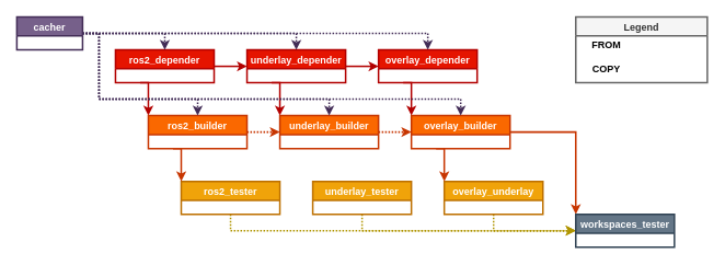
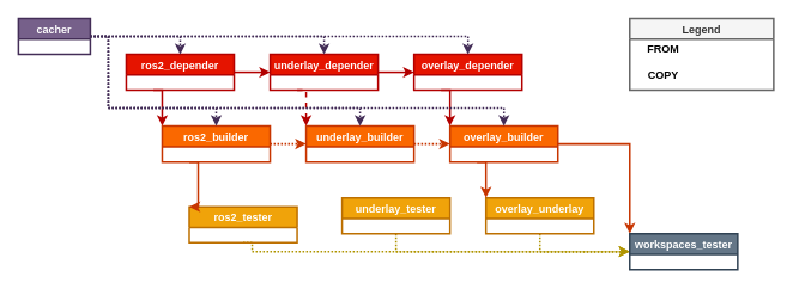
  <mxCell id="0" />
  <mxCell id="1" parent="0" />
  <mxCell id="2" value="cacher" style="swimlane;strokeColor=#432D57;fillColor=#76608a;fontColor=#ffffff;strokeWidth=2;" parent="1" vertex="1"><mxGeometry x="20" y="20" width="80" height="40" as="geometry"><mxRectangle x="420" y="20" width="70" height="23" as="alternateBounds" /></mxGeometry></mxCell>
  <mxCell id="3" style="edgeStyle=orthogonalEdgeStyle;rounded=0;orthogonalLoop=1;jettySize=auto;html=1;exitX=1;exitY=0.5;exitDx=0;exitDy=0;fillColor=#e51400;strokeColor=#B20000;entryX=0;entryY=0.5;entryDx=0;entryDy=0;strokeWidth=2;" edge="1" parent="1" source="5" target="8"><mxGeometry relative="1" as="geometry"><mxPoint x="340" y="100" as="targetPoint" /><Array as="points"><mxPoint x="300" y="80" /><mxPoint x="300" y="80" /></Array></mxGeometry></mxCell>
  <mxCell id="4" style="edgeStyle=orthogonalEdgeStyle;rounded=0;orthogonalLoop=1;jettySize=auto;html=1;exitX=0.25;exitY=1;exitDx=0;exitDy=0;entryX=0;entryY=0;entryDx=0;entryDy=0;fillColor=#e51400;strokeColor=#B20000;strokeWidth=2;" edge="1" parent="1" source="5" target="12"><mxGeometry relative="1" as="geometry"><mxPoint x="310" y="240" as="targetPoint" /><Array as="points"><mxPoint x="180" y="100" /></Array></mxGeometry></mxCell>
  <mxCell id="5" value="ros2_depender" style="swimlane;strokeColor=#B20000;fillColor=#e51400;fontColor=#ffffff;strokeWidth=2;" vertex="1" parent="1"><mxGeometry x="140" y="60" width="120" height="40" as="geometry"><mxRectangle x="240" y="160" width="70" height="23" as="alternateBounds" /></mxGeometry></mxCell>
  <mxCell id="6" style="edgeStyle=orthogonalEdgeStyle;rounded=0;orthogonalLoop=1;jettySize=auto;html=1;exitX=1;exitY=0.5;exitDx=0;exitDy=0;fillColor=#e51400;strokeColor=#B20000;strokeWidth=2;entryX=0;entryY=0.5;entryDx=0;entryDy=0;" edge="1" parent="1" source="8" target="10"><mxGeometry relative="1" as="geometry"><mxPoint x="450" y="-10" as="targetPoint" /><Array as="points" /></mxGeometry></mxCell>
- <mxCell id="7" style="edgeStyle=orthogonalEdgeStyle;rounded=0;orthogonalLoop=1;jettySize=auto;html=1;entryX=0;entryY=0;entryDx=0;entryDy=0;fillColor=#e51400;strokeColor=#B20000;exitX=0.25;exitY=1;exitDx=0;exitDy=0;strokeWidth=2;" edge="1" parent="1" source="8" target="14"><mxGeometry relative="1" as="geometry"><mxPoint x="460" y="100" as="sourcePoint" /><Array as="points"><mxPoint x="340" y="100" /></Array></mxGeometry></mxCell>
+ <mxCell id="7" style="edgeStyle=orthogonalEdgeStyle;rounded=0;orthogonalLoop=1;jettySize=auto;html=1;entryX=0;entryY=0;entryDx=0;entryDy=0;fillColor=#e51400;strokeColor=#B20000;exitX=0.25;exitY=1;exitDx=0;exitDy=0;strokeWidth=2;dashed=1;" edge="1" parent="1" source="8" target="14"><mxGeometry relative="1" as="geometry"><mxPoint x="460" y="100" as="sourcePoint" /><Array as="points"><mxPoint x="340" y="100" /></Array></mxGeometry></mxCell>
  <mxCell id="8" value="underlay_depender" style="swimlane;strokeColor=#B20000;fillColor=#e51400;fontColor=#ffffff;strokeWidth=2;" vertex="1" parent="1"><mxGeometry x="300" y="60" width="120" height="40" as="geometry"><mxRectangle x="420" y="20" width="70" height="23" as="alternateBounds" /></mxGeometry></mxCell>
  <mxCell id="9" style="edgeStyle=orthogonalEdgeStyle;rounded=0;orthogonalLoop=1;jettySize=auto;html=1;exitX=0.25;exitY=1;exitDx=0;exitDy=0;entryX=0;entryY=0;entryDx=0;entryDy=0;fillColor=#e51400;strokeColor=#B20000;strokeWidth=2;" edge="1" parent="1" source="10" target="16"><mxGeometry relative="1" as="geometry"><mxPoint x="790" y="150" as="targetPoint" /><Array as="points"><mxPoint x="500" y="100" /></Array></mxGeometry></mxCell>
  <mxCell id="10" value="overlay_depender" style="swimlane;strokeColor=#B20000;fillColor=#e51400;fontColor=#ffffff;strokeWidth=2;" vertex="1" parent="1"><mxGeometry x="460" y="60" width="120" height="40" as="geometry"><mxRectangle x="420" y="20" width="70" height="23" as="alternateBounds" /></mxGeometry></mxCell>
  <mxCell id="11" style="edgeStyle=orthogonalEdgeStyle;rounded=0;orthogonalLoop=1;jettySize=auto;html=1;exitX=1;exitY=0.5;exitDx=0;exitDy=0;entryX=0;entryY=0.5;entryDx=0;entryDy=0;dashed=1;fillColor=#fa6800;strokeColor=#C73500;strokeWidth=2;dashPattern=1 1;" edge="1" parent="1" source="12" target="14"><mxGeometry relative="1" as="geometry" /></mxCell>
  <mxCell id="12" value="ros2_builder" style="swimlane;strokeColor=#C73500;fillColor=#fa6800;fontColor=#ffffff;strokeWidth=2;" vertex="1" parent="1"><mxGeometry x="180" y="140" width="120" height="40" as="geometry"><mxRectangle x="420" y="20" width="70" height="23" as="alternateBounds" /></mxGeometry></mxCell>
  <mxCell id="13" style="edgeStyle=orthogonalEdgeStyle;rounded=0;orthogonalLoop=1;jettySize=auto;html=1;exitX=1;exitY=0.5;exitDx=0;exitDy=0;entryX=0;entryY=0.5;entryDx=0;entryDy=0;dashed=1;fillColor=#fa6800;strokeColor=#C73500;strokeWidth=2;dashPattern=1 1;" edge="1" parent="1" source="14" target="16"><mxGeometry relative="1" as="geometry" /></mxCell>
  <mxCell id="14" value="underlay_builder" style="swimlane;strokeColor=#C73500;fillColor=#fa6800;fontColor=#ffffff;strokeWidth=2;" vertex="1" parent="1"><mxGeometry x="340" y="140" width="120" height="40" as="geometry"><mxRectangle x="420" y="20" width="70" height="23" as="alternateBounds" /></mxGeometry></mxCell>
  <mxCell id="15" style="edgeStyle=orthogonalEdgeStyle;rounded=0;orthogonalLoop=1;jettySize=auto;html=1;exitX=1;exitY=0.5;exitDx=0;exitDy=0;entryX=0;entryY=0;entryDx=0;entryDy=0;strokeColor=#C73500;fillColor=#fa6800;strokeWidth=2;" edge="1" parent="1" source="16" target="25"><mxGeometry relative="1" as="geometry" /></mxCell>
  <mxCell id="16" value="overlay_builder" style="swimlane;strokeColor=#C73500;fillColor=#fa6800;fontColor=#ffffff;strokeWidth=2;" vertex="1" parent="1"><mxGeometry x="500" y="140" width="120" height="40" as="geometry"><mxRectangle x="420" y="20" width="70" height="23" as="alternateBounds" /></mxGeometry></mxCell>
  <mxCell id="17" style="edgeStyle=orthogonalEdgeStyle;rounded=0;orthogonalLoop=1;jettySize=auto;html=1;exitX=0.5;exitY=1;exitDx=0;exitDy=0;entryX=0;entryY=0.5;entryDx=0;entryDy=0;dashed=1;fillColor=#e3c800;strokeColor=#B09500;strokeWidth=2;dashPattern=1 1;" edge="1" parent="1" source="18" target="25"><mxGeometry relative="1" as="geometry"><Array as="points"><mxPoint x="280" y="280" /></Array></mxGeometry></mxCell>
- <mxCell id="18" value="ros2_tester" style="swimlane;strokeColor=#BD7000;fillColor=#f0a30a;fontColor=#ffffff;strokeWidth=2;" vertex="1" parent="1"><mxGeometry x="220" y="220" width="120" height="40" as="geometry"><mxRectangle x="420" y="20" width="70" height="23" as="alternateBounds" /></mxGeometry></mxCell>
+ <mxCell id="18" value="ros2_tester" style="swimlane;strokeColor=#BD7000;fillColor=#f0a30a;fontColor=#ffffff;strokeWidth=2;" vertex="1" parent="1"><mxGeometry x="210" y="230" width="120" height="40" as="geometry"><mxRectangle x="420" y="20" width="70" height="23" as="alternateBounds" /></mxGeometry></mxCell>
  <mxCell id="19" style="edgeStyle=orthogonalEdgeStyle;rounded=0;orthogonalLoop=1;jettySize=auto;html=1;exitX=0.5;exitY=1;exitDx=0;exitDy=0;entryX=0;entryY=0.5;entryDx=0;entryDy=0;dashed=1;fillColor=#e3c800;strokeColor=#B09500;strokeWidth=2;dashPattern=1 1;" edge="1" parent="1" source="20" target="25"><mxGeometry relative="1" as="geometry"><Array as="points"><mxPoint x="440" y="280" /></Array></mxGeometry></mxCell>
  <mxCell id="20" value="underlay_tester" style="swimlane;strokeColor=#BD7000;fillColor=#f0a30a;fontColor=#ffffff;strokeWidth=2;" vertex="1" parent="1"><mxGeometry x="380" y="220" width="120" height="40" as="geometry"><mxRectangle x="420" y="20" width="70" height="23" as="alternateBounds" /></mxGeometry></mxCell>
  <mxCell id="21" style="edgeStyle=orthogonalEdgeStyle;rounded=0;orthogonalLoop=1;jettySize=auto;html=1;exitX=0.5;exitY=1;exitDx=0;exitDy=0;entryX=0;entryY=0.5;entryDx=0;entryDy=0;dashed=1;fillColor=#e3c800;strokeColor=#B09500;strokeWidth=2;dashPattern=1 1;" edge="1" parent="1" source="22" target="25"><mxGeometry relative="1" as="geometry" /></mxCell>
  <mxCell id="22" value="overlay_underlay" style="swimlane;strokeColor=#BD7000;fillColor=#f0a30a;fontColor=#ffffff;strokeWidth=2;" vertex="1" parent="1"><mxGeometry x="540" y="220" width="120" height="40" as="geometry"><mxRectangle x="420" y="20" width="70" height="23" as="alternateBounds" /></mxGeometry></mxCell>
  <mxCell id="23" style="edgeStyle=orthogonalEdgeStyle;rounded=0;orthogonalLoop=1;jettySize=auto;html=1;entryX=0;entryY=0;entryDx=0;entryDy=0;exitX=0.25;exitY=1;exitDx=0;exitDy=0;fillColor=#fa6800;strokeColor=#C73500;strokeWidth=2;" edge="1" target="18" parent="1" source="12"><mxGeometry relative="1" as="geometry"><mxPoint x="280" y="250" as="sourcePoint" /><Array as="points"><mxPoint x="220" y="180" /></Array></mxGeometry></mxCell>
  <mxCell id="24" style="edgeStyle=orthogonalEdgeStyle;rounded=0;orthogonalLoop=1;jettySize=auto;html=1;entryX=0;entryY=0;entryDx=0;entryDy=0;exitX=0.25;exitY=1;exitDx=0;exitDy=0;fillColor=#fa6800;strokeColor=#C73500;strokeWidth=2;" edge="1" target="22" parent="1" source="16"><mxGeometry relative="1" as="geometry"><mxPoint x="760" y="150" as="sourcePoint" /><Array as="points"><mxPoint x="540" y="180" /></Array></mxGeometry></mxCell>
  <mxCell id="25" value="workspaces_tester" style="swimlane;strokeColor=#314354;fillColor=#647687;fontColor=#ffffff;strokeWidth=2;" vertex="1" parent="1"><mxGeometry x="700" y="260" width="120" height="40" as="geometry"><mxRectangle x="420" y="20" width="70" height="23" as="alternateBounds" /></mxGeometry></mxCell>
  <mxCell id="26" style="edgeStyle=orthogonalEdgeStyle;rounded=0;orthogonalLoop=1;jettySize=auto;html=1;exitX=1;exitY=0.5;exitDx=0;exitDy=0;entryX=0.5;entryY=0;entryDx=0;entryDy=0;dashed=1;fillColor=#76608a;strokeColor=#432D57;strokeWidth=2;dashPattern=1 1;" edge="1" parent="1" source="2" target="12"><mxGeometry relative="1" as="geometry"><mxPoint x="70" y="-10" as="sourcePoint" /><mxPoint x="710" y="30" as="targetPoint" /><Array as="points"><mxPoint x="120" y="40" /><mxPoint x="120" y="120" /><mxPoint x="240" y="120" /></Array></mxGeometry></mxCell>
  <mxCell id="27" style="edgeStyle=orthogonalEdgeStyle;rounded=0;orthogonalLoop=1;jettySize=auto;html=1;exitX=1;exitY=0.5;exitDx=0;exitDy=0;entryX=0.5;entryY=0;entryDx=0;entryDy=0;dashed=1;fillColor=#76608a;strokeColor=#432D57;strokeWidth=2;dashPattern=1 1;" edge="1" parent="1" source="2" target="14"><mxGeometry relative="1" as="geometry"><mxPoint x="70" y="-10" as="sourcePoint" /><mxPoint x="310" y="190" as="targetPoint" /><Array as="points"><mxPoint x="120" y="40" /><mxPoint x="120" y="120" /><mxPoint x="400" y="120" /></Array></mxGeometry></mxCell>
  <mxCell id="28" style="edgeStyle=orthogonalEdgeStyle;rounded=0;orthogonalLoop=1;jettySize=auto;html=1;exitX=1;exitY=0.5;exitDx=0;exitDy=0;entryX=0.5;entryY=0;entryDx=0;entryDy=0;dashed=1;fillColor=#76608a;strokeColor=#432D57;strokeWidth=2;dashPattern=1 1;" edge="1" parent="1" source="2" target="16"><mxGeometry relative="1" as="geometry"><mxPoint x="70" y="-10" as="sourcePoint" /><mxPoint x="550" y="190" as="targetPoint" /><Array as="points"><mxPoint x="120" y="40" /><mxPoint x="120" y="120" /><mxPoint x="560" y="120" /></Array></mxGeometry></mxCell>
  <mxCell id="29" style="edgeStyle=orthogonalEdgeStyle;rounded=0;orthogonalLoop=1;jettySize=auto;html=1;exitX=1;exitY=0.5;exitDx=0;exitDy=0;dashed=1;entryX=0.5;entryY=0;entryDx=0;entryDy=0;fillColor=#76608a;strokeColor=#432D57;strokeWidth=2;dashPattern=1 1;" edge="1" parent="1" source="2" target="5"><mxGeometry relative="1" as="geometry"><mxPoint x="110" y="150" as="sourcePoint" /><mxPoint x="220" y="60" as="targetPoint" /><Array as="points"><mxPoint x="200" y="40" /></Array></mxGeometry></mxCell>
  <mxCell id="30" style="edgeStyle=orthogonalEdgeStyle;rounded=0;orthogonalLoop=1;jettySize=auto;html=1;exitX=1;exitY=0.5;exitDx=0;exitDy=0;dashed=1;entryX=0.5;entryY=0;entryDx=0;entryDy=0;fillColor=#76608a;strokeColor=#432D57;strokeWidth=2;dashPattern=1 1;" edge="1" parent="1" source="2" target="8"><mxGeometry relative="1" as="geometry"><mxPoint x="110" y="150" as="sourcePoint" /><mxPoint x="500" y="0" as="targetPoint" /><Array as="points"><mxPoint x="360" y="40" /></Array></mxGeometry></mxCell>
  <mxCell id="31" style="edgeStyle=orthogonalEdgeStyle;rounded=0;orthogonalLoop=1;jettySize=auto;html=1;exitX=1;exitY=0.5;exitDx=0;exitDy=0;dashed=1;entryX=0.5;entryY=0;entryDx=0;entryDy=0;fillColor=#76608a;strokeColor=#432D57;strokeWidth=2;dashPattern=1 1;" edge="1" parent="1" source="2" target="10"><mxGeometry relative="1" as="geometry"><mxPoint x="110" y="150" as="sourcePoint" /><mxPoint x="740" y="10" as="targetPoint" /><Array as="points"><mxPoint x="520" y="40" /></Array></mxGeometry></mxCell>
  <mxCell id="32" value="Legend" style="swimlane;strokeColor=#666666;fillColor=#f5f5f5;fontColor=#333333;strokeWidth=2;" vertex="1" parent="1"><mxGeometry x="700" y="20" width="160" height="80" as="geometry"><mxRectangle x="420" y="20" width="70" height="23" as="alternateBounds" /></mxGeometry></mxCell>
  <mxCell id="33" value="&lt;b&gt;FROM&lt;br&gt;&lt;br&gt;COPY&lt;/b&gt;" style="text;html=1;align=center;verticalAlign=middle;resizable=0;points=[];autosize=1;" vertex="1" parent="32"><mxGeometry x="12" y="24" width="50" height="50" as="geometry" /></mxCell>
  <mxCell id="34" style="edgeStyle=orthogonalEdgeStyle;rounded=0;orthogonalLoop=1;jettySize=auto;html=1;entryX=0;entryY=0;entryDx=0;entryDy=0;strokeColor=#FFFFFF;fillColor=#fa6800;strokeWidth=4;dashed=1;dashPattern=1 1;" edge="1" parent="1"><mxGeometry relative="1" as="geometry"><mxPoint x="767" y="84" as="sourcePoint" /><mxPoint x="847" y="83.5" as="targetPoint" /><Array as="points"><mxPoint x="827" y="83.5" /><mxPoint x="827" y="83.5" /></Array></mxGeometry></mxCell>
  <mxCell id="35" style="edgeStyle=orthogonalEdgeStyle;rounded=0;orthogonalLoop=1;jettySize=auto;html=1;entryX=0;entryY=0;entryDx=0;entryDy=0;strokeColor=#FFFFFF;fillColor=#fa6800;strokeWidth=4;" edge="1" parent="1"><mxGeometry relative="1" as="geometry"><mxPoint x="767" y="57" as="sourcePoint" /><mxPoint x="847" y="56.5" as="targetPoint" /><Array as="points"><mxPoint x="827" y="56.5" /><mxPoint x="827" y="56.5" /></Array></mxGeometry></mxCell>
